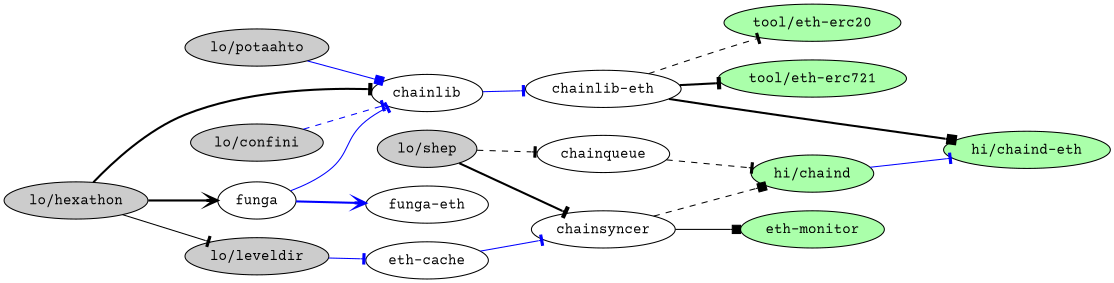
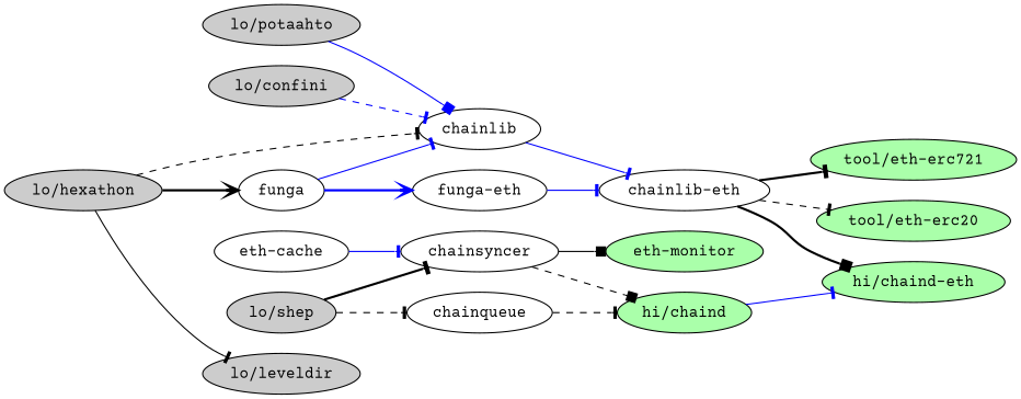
  digraph {
    fontname="Courier Prime"
    rankdir=LR
    node [fontname="Courier Prime" style=filled]
    edge [arrowhead=tee color=black fontname="Courier Prime" style=solid]
    n1 [fillcolor="#cccccc" label="lo/confini"]
    n2 [label=chainlib style=""]
    n3 [label="chainlib-eth" style=""]
    n4 [fillcolor="#cccccc" label="lo/hexathon"]
    n5 [fillcolor="#cccccc" label="lo/leveldir"]
    n6 [label=funga style=""]
    n7 [label="eth-cache" style=""]
    n8 [label="funga-eth" style=""]
    n9 [fillcolor="#cccccc" label="lo/potaahto"]
    n10 [label=chainsyncer style=""]
    n11 [fillcolor="#cccccc" label="lo/shep"]
    n12 [label=chainqueue style=""]
    n13 [fillcolor="#aaffaa" label="eth-monitor"]
    n14 [fillcolor="#aaffaa" label="hi/chaind"]
    n15 [fillcolor="#aaffaa" label="hi/chaind-eth"]
    n16 [fillcolor="#aaffaa" label="tool/eth-erc20"]
    n17 [fillcolor="#aaffaa" label="tool/eth-erc721"]
    n1 -> n2 [color=blue style=dashed]
    n2 -> n3 [color=blue]
    n3 -> n15 [arrowhead=box style=bold]
    n3 -> n16 [style=dashed]
    n3 -> n17 [style=bold]
-   n4 -> n2 [style=bold]
+   n4 -> n2 [style=dashed]
    n4 -> n5
    n4 -> n6 [arrowhead=vee style=bold]
-   n5 -> n7 [color=blue]
    n6 -> n2 [color=blue]
    n6 -> n8 [arrowhead=vee color=blue style=bold]
    n7 -> n10 [color=blue]
+   n8 -> n3 [color=blue]
    n9 -> n2 [arrowhead=box color=blue]
    n10 -> n13 [arrowhead=box]
    n10 -> n14 [arrowhead=box style=dashed]
    n11 -> n10 [style=bold]
    n11 -> n12 [style=dashed]
    n12 -> n14 [style=dashed]
    n14 -> n15 [color=blue]
  }
